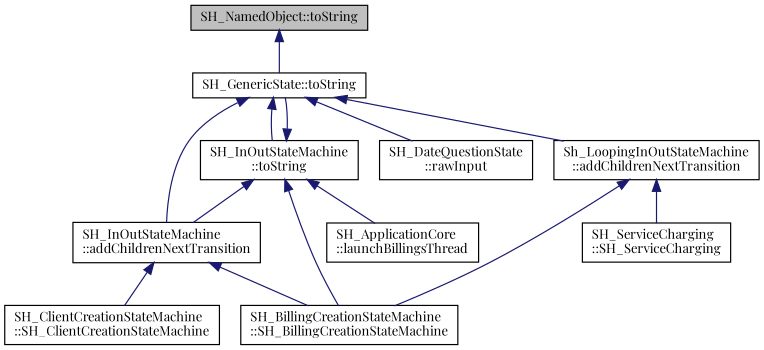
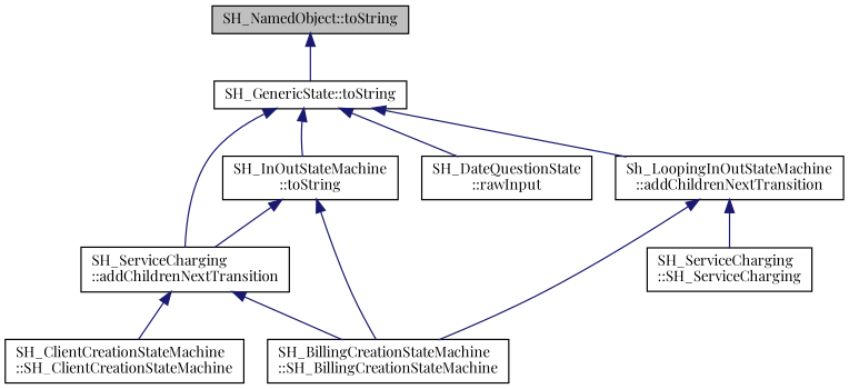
  digraph {
    fontname="Playfair Display"
    rankdir=TB
    node [color=black fontname="Playfair Display" fontsize=11 shape=record]
    edge [color=midnightblue dir=back fontname="Playfair Display" fontsize=11 labelfontname=Verdana labelfontsize=11 style=solid]
    n1 [fillcolor=grey75 fontcolor=black height=0.2 label="SH_NamedObject::toString" style=filled width=0.4]
    n2 [height=0.2 label="SH_GenericState::toString" width=0.4]
    n3 [height=0.2 label="SH_InOutStateMachine\l::toString" width=0.4]
-   n4 [height=0.2 label="SH_InOutStateMachine\l::addChildrenNextTransition" width=0.4]
+   n4 [height=0.2 label="SH_ServiceCharging\l::addChildrenNextTransition" width=0.4]
    n5 [height=0.2 label="SH_DateQuestionState\l::rawInput" width=0.4]
    n6 [height=0.2 label="Sh_LoopingInOutStateMachine\l::addChildrenNextTransition" width=0.4]
    n7 [height=0.2 label="SH_BillingCreationStateMachine\l::SH_BillingCreationStateMachine" width=0.4]
-   n8 [height=0.2 label="SH_ApplicationCore\l::launchBillingsThread" width=0.4]
    n9 [height=0.2 label="SH_ClientCreationStateMachine\l::SH_ClientCreationStateMachine" width=0.4]
    n10 [height=0.2 label="SH_ServiceCharging\l::SH_ServiceCharging" width=0.4]
    n1 -> n2
    n2 -> n3
    n2 -> n4
    n2 -> n5
    n2 -> n6
-   n3 -> n2
    n3 -> n4
    n3 -> n7
-   n3 -> n8
    n4 -> n7
    n4 -> n9
    n6 -> n7
    n6 -> n10
  }
